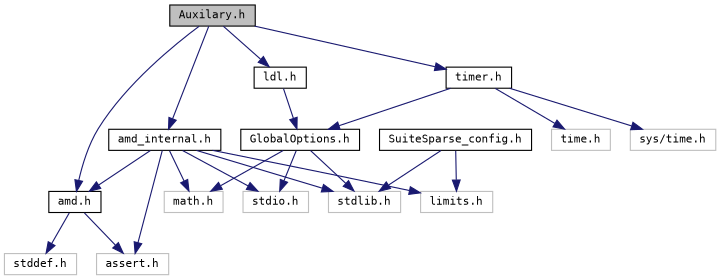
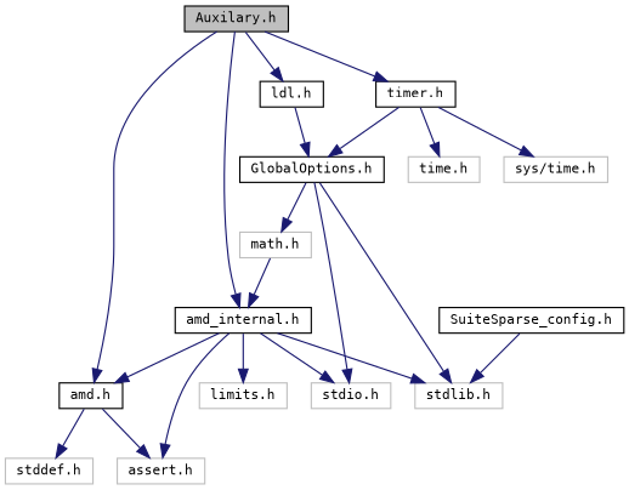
  digraph {
    fontname="DejaVu Sans Mono"
    node [color=grey75 fontname="DejaVu Sans Mono" fontsize=10 shape=record]
    edge [color=midnightblue fontname="DejaVu Sans Mono" fontsize=10 labelfontname=Helvetica labelfontsize=10 style=solid]
    n1 [color=black fillcolor=grey75 fontcolor=black height=0.2 label="Auxilary.h" style=filled width=0.4]
    n2 [color=black height=0.2 label="timer.h" width=0.4]
    n3 [color=black height=0.2 label="amd.h" width=0.4]
    n4 [color=black height=0.2 label="amd_internal.h" width=0.4]
    n5 [color=black height=0.2 label="ldl.h" width=0.4]
    n6 [color=black height=0.2 label="GlobalOptions.h" width=0.4]
    n7 [height=0.2 label="time.h" width=0.4]
    n8 [height=0.2 label="sys/time.h" width=0.4]
    n9 [height=0.2 label="stddef.h" width=0.4]
    n10 [height=0.2 label="assert.h" width=0.4]
    n11 [height=0.2 label="math.h" width=0.4]
    n12 [height=0.2 label="stdio.h" width=0.4]
    n13 [height=0.2 label="stdlib.h" width=0.4]
    n14 [height=0.2 label="limits.h" width=0.4]
    n15 [color=black height=0.2 label="SuiteSparse_config.h" width=0.4]
    n1 -> n2
    n1 -> n3
    n1 -> n4
    n1 -> n5
    n2 -> n6
    n2 -> n7
    n2 -> n8
    n3 -> n9
    n3 -> n10
    n4 -> n3
    n4 -> n10
-   n4 -> n11
+   n11 -> n4
    n4 -> n12
    n4 -> n13
    n4 -> n14
    n5 -> n6
    n6 -> n11
    n6 -> n12
    n6 -> n13
    n15 -> n13
-   n15 -> n14
  }
